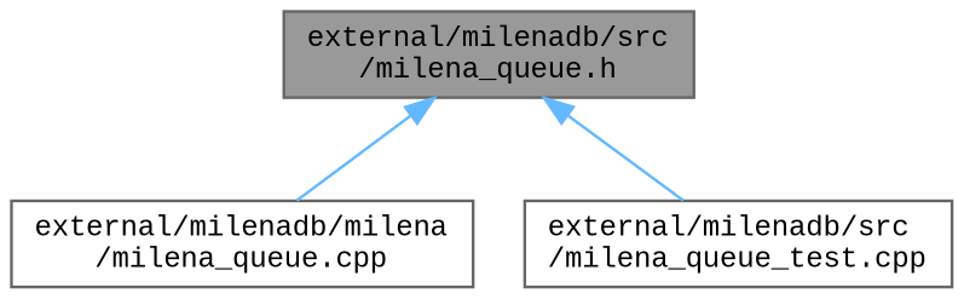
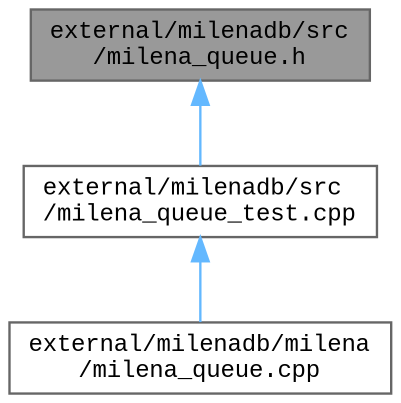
  digraph {
    fontname="Liberation Mono"
    node [color=grey40 fillcolor=white fontname="Liberation Mono" fontsize=10 shape=box style=filled]
    edge [color=steelblue1 dir=back fontname="Liberation Mono" fontsize=10 labelfontname=Helvetica labelfontsize=10 style=solid]
    n1 [color=gray40 fillcolor=grey60 fontcolor=black height=0.2 label="external/milenadb/src\l/milena_queue.h" width=0.4]
    n2 [height=0.2 label="external/milenadb/milena\l/milena_queue.cpp" width=0.4]
    n3 [height=0.2 label="external/milenadb/src\l/milena_queue_test.cpp" width=0.4]
-   n1 -> n2
+   n3 -> n2
    n1 -> n3
  }
